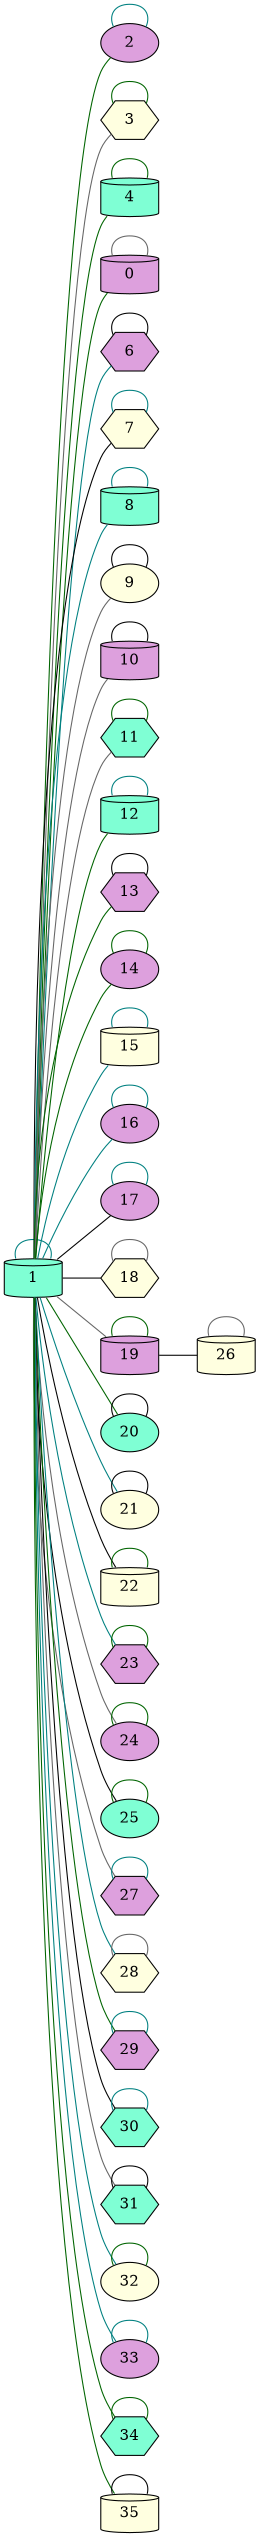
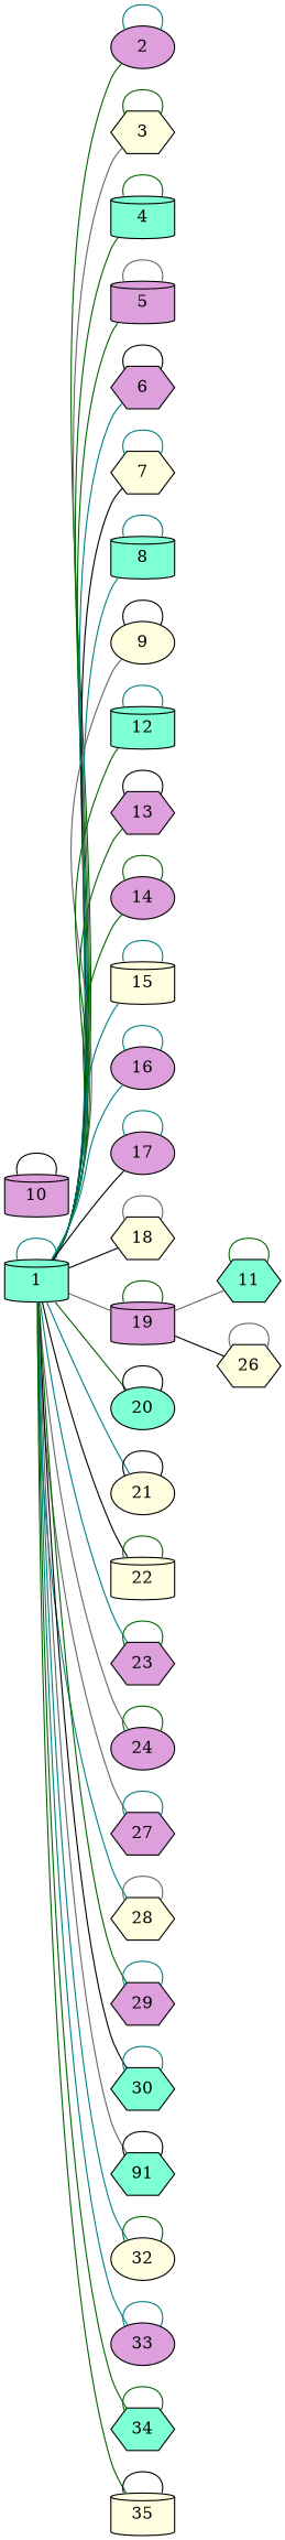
  graph {
    rankdir=LR
    node [fillcolor=plum host_bandwidth_down="10 Mbit" host_bandwidth_up="10 Mbit" shape=hexagon style=filled]
    edge [color=teal latency="10 ms" packet_loss=0.0 weight=0]
    1 [fillcolor=aquamarine shape=cylinder]
    2 [shape=ellipse]
    3 [fillcolor=lightyellow]
    4 [fillcolor=aquamarine shape=cylinder]
-   5 [shape=cylinder label=0]
+   5 [shape=cylinder]
    6
    7 [fillcolor=lightyellow]
    8 [fillcolor=aquamarine shape=cylinder]
    9 [fillcolor=lightyellow shape=ellipse]
    10 [shape=cylinder]
    11 [fillcolor=aquamarine]
    12 [fillcolor=aquamarine shape=cylinder]
    13
    14 [shape=ellipse]
    15 [fillcolor=lightyellow shape=cylinder]
    16 [shape=ellipse]
    17 [shape=ellipse]
    18 [fillcolor=lightyellow]
    19 [shape=cylinder]
    20 [fillcolor=aquamarine shape=ellipse]
    21 [fillcolor=lightyellow shape=ellipse]
    22 [fillcolor=lightyellow shape=cylinder]
    23
    24 [shape=ellipse]
-   25 [fillcolor=aquamarine shape=ellipse]
    27
    28 [fillcolor=lightyellow]
    29
    30 [fillcolor=aquamarine]
-   31 [fillcolor=aquamarine]
+   31 [fillcolor=aquamarine label=91]
    32 [fillcolor=lightyellow shape=ellipse]
    33 [shape=ellipse]
    34 [fillcolor=aquamarine]
    35 [fillcolor=lightyellow shape=cylinder]
-   26 [fillcolor=lightyellow shape=cylinder]
+   26 [fillcolor=lightyellow]
    1 -- 1
    1 -- 2 [color=darkgreen weight=1]
    1 -- 3 [color=gray40 weight=1]
    1 -- 4 [color=darkgreen weight=1]
    1 -- 5 [color=darkgreen weight=1]
    1 -- 6 [weight=1]
    1 -- 7 [color=black weight=1]
    1 -- 8 [weight=1]
    1 -- 9 [color=gray40 weight=1]
-   1 -- 10 [color=gray40 weight=1]
-   1 -- 11 [color=gray40 weight=1]
+   19 -- 11 [color=gray40 weight=1]
    1 -- 12 [color=darkgreen weight=1]
    1 -- 13 [color=darkgreen weight=1]
    1 -- 14 [color=darkgreen weight=1]
    1 -- 15 [weight=1]
    1 -- 16 [weight=1]
    1 -- 17 [color=black weight=1]
    1 -- 18 [color=black weight=1]
    1 -- 19 [color=gray40 weight=1]
    1 -- 20 [color=darkgreen weight=1]
    1 -- 21 [weight=1]
    1 -- 22 [color=black weight=1]
    1 -- 23 [weight=1]
    1 -- 24 [color=gray40 weight=1]
-   1 -- 25 [color=black weight=1]
    1 -- 27 [color=gray40 weight=1]
    1 -- 28 [weight=1]
    1 -- 29 [color=darkgreen weight=1]
    1 -- 30 [color=black weight=1]
    1 -- 31 [color=gray40 weight=1]
    1 -- 32 [weight=1]
    1 -- 33 [weight=1]
    1 -- 34 [color=darkgreen weight=1]
    1 -- 35 [color=darkgreen weight=1]
    2 -- 2
    3 -- 3 [color=darkgreen]
    4 -- 4 [color=darkgreen]
    5 -- 5 [color=gray40]
    6 -- 6 [color=black]
    7 -- 7
    8 -- 8
    9 -- 9 [color=black]
    10 -- 10 [color=black]
    11 -- 11 [color=darkgreen]
    12 -- 12
    13 -- 13 [color=black]
    14 -- 14 [color=darkgreen]
    15 -- 15
    16 -- 16
    17 -- 17
    18 -- 18 [color=gray40]
    19 -- 19 [color=darkgreen]
    19 -- 26 [color=black weight=1]
    20 -- 20 [color=black]
    21 -- 21 [color=black]
    22 -- 22 [color=darkgreen]
    23 -- 23 [color=darkgreen]
    24 -- 24 [color=darkgreen]
-   25 -- 25 [color=darkgreen]
    27 -- 27
    28 -- 28 [color=gray40]
    29 -- 29
    30 -- 30
    31 -- 31 [color=black]
    32 -- 32 [color=darkgreen]
    33 -- 33
    34 -- 34 [color=darkgreen]
    35 -- 35 [color=black]
    26 -- 26 [color=gray40]
  }
